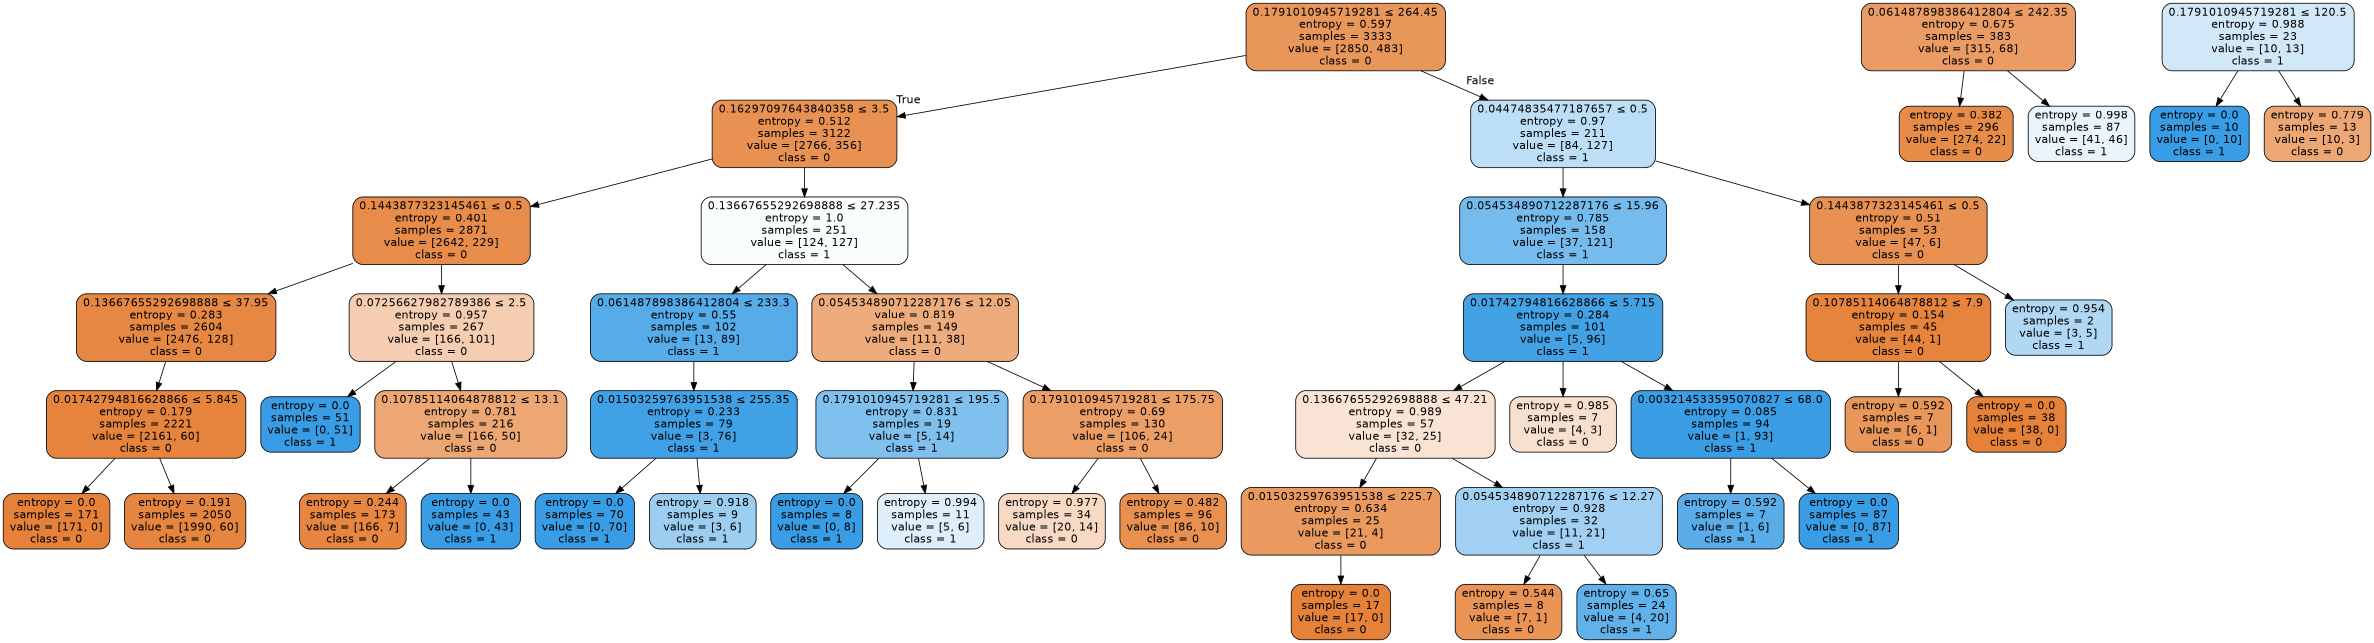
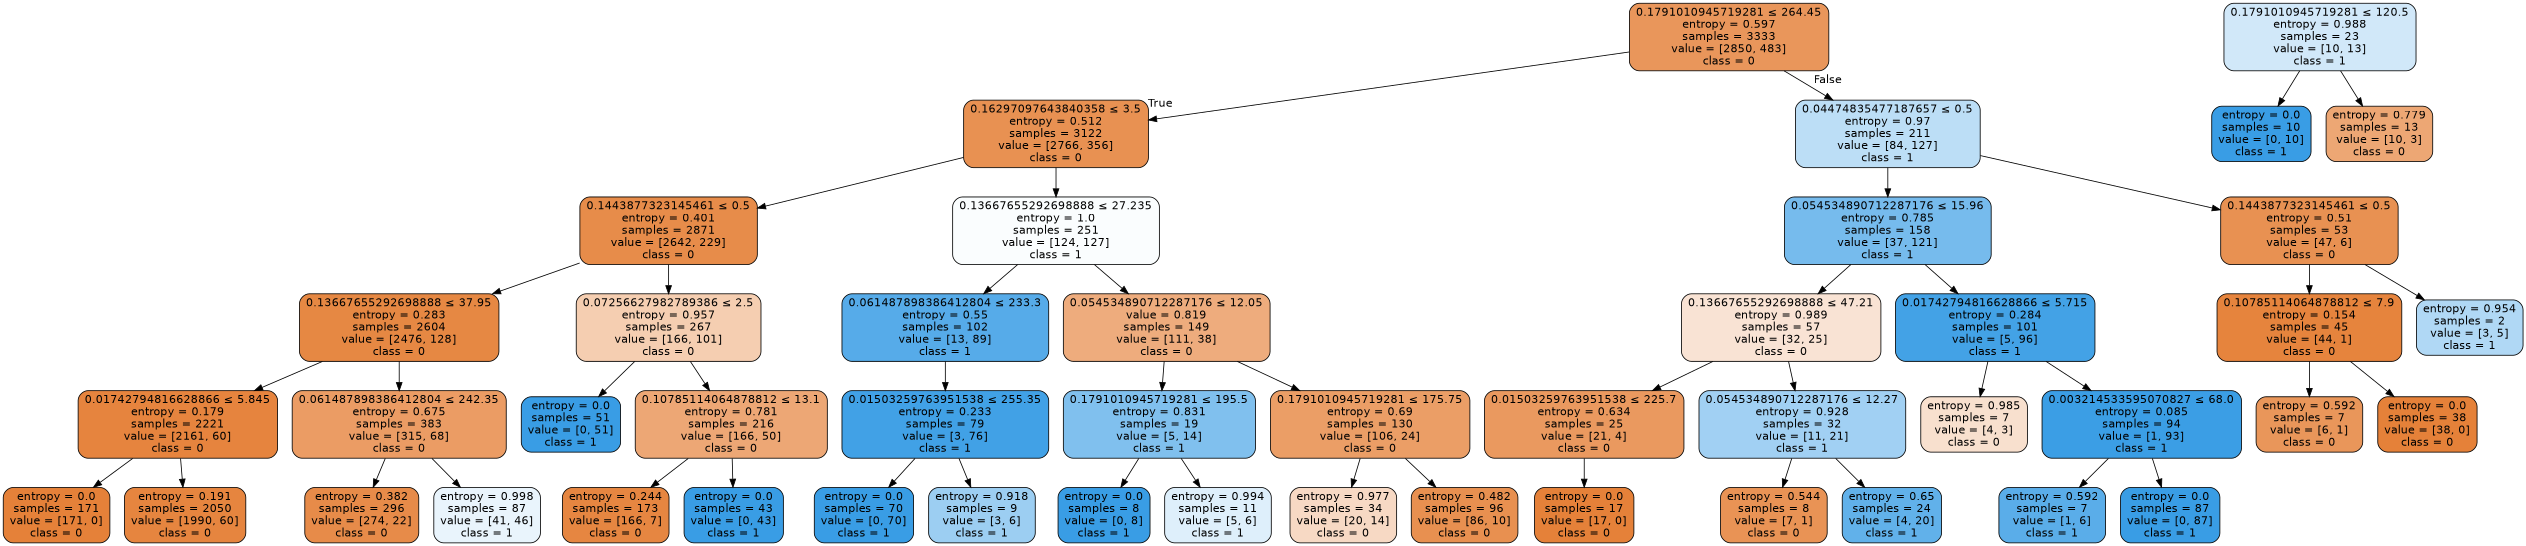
  digraph {
    node [color=black fillcolor="#399de5" fontname=helvetica shape=box style="filled, rounded"]
    edge [fontname=helvetica]
    n1 [fillcolor="#e9965b" label=<0.1791010945719281 &le; 264.45<br/>entropy = 0.597<br/>samples = 3333<br/>value = [2850, 483]<br/>class = 0>]
    n2 [fillcolor="#e89152" label=<0.16297097643840358 &le; 3.5<br/>entropy = 0.512<br/>samples = 3122<br/>value = [2766, 356]<br/>class = 0>]
    n3 [fillcolor="#bcdef6" label=<0.04474835477187657 &le; 0.5<br/>entropy = 0.97<br/>samples = 211<br/>value = [84, 127]<br/>class = 1>]
    n4 [fillcolor="#e78c4a" label=<0.1443877323145461 &le; 0.5<br/>entropy = 0.401<br/>samples = 2871<br/>value = [2642, 229]<br/>class = 0>]
    n5 [fillcolor="#fafdfe" label=<0.13667655292698888 &le; 27.235<br/>entropy = 1.0<br/>samples = 251<br/>value = [124, 127]<br/>class = 1>]
    n6 [fillcolor="#76bbed" label=<0.054534890712287176 &le; 15.96<br/>entropy = 0.785<br/>samples = 158<br/>value = [37, 121]<br/>class = 1>]
    n7 [fillcolor="#e89152" label=<0.1443877323145461 &le; 0.5<br/>entropy = 0.51<br/>samples = 53<br/>value = [47, 6]<br/>class = 0>]
    n8 [fillcolor="#e68843" label=<0.13667655292698888 &le; 37.95<br/>entropy = 0.283<br/>samples = 2604<br/>value = [2476, 128]<br/>class = 0>]
    n9 [fillcolor="#f5ceb1" label=<0.07256627982789386 &le; 2.5<br/>entropy = 0.957<br/>samples = 267<br/>value = [166, 101]<br/>class = 0>]
    n10 [fillcolor="#56abe9" label=<0.061487898386412804 &le; 233.3<br/>entropy = 0.55<br/>samples = 102<br/>value = [13, 89]<br/>class = 1>]
    n11 [fillcolor="#eeac7d" label=<0.054534890712287176 &le; 12.05<br/>value = 0.819<br/>samples = 149<br/>value = [111, 38]<br/>class = 0>]
    n12 [fillcolor="#e6843e" label=<0.01742794816628866 &le; 5.845<br/>entropy = 0.179<br/>samples = 2221<br/>value = [2161, 60]<br/>class = 0>]
    n13 [fillcolor="#eb9c64" label=<0.061487898386412804 &le; 242.35<br/>entropy = 0.675<br/>samples = 383<br/>value = [315, 68]<br/>class = 0>]
    n14 [label=<entropy = 0.0<br/>samples = 51<br/>value = [0, 51]<br/>class = 1>]
    n15 [fillcolor="#eda775" label=<0.10785114064878812 &le; 13.1<br/>entropy = 0.781<br/>samples = 216<br/>value = [166, 50]<br/>class = 0>]
    n16 [fillcolor="#e58139" label=<entropy = 0.0<br/>samples = 171<br/>value = [171, 0]<br/>class = 0>]
    n17 [fillcolor="#e6853f" label=<entropy = 0.191<br/>samples = 2050<br/>value = [1990, 60]<br/>class = 0>]
    n18 [fillcolor="#e78b49" label=<entropy = 0.382<br/>samples = 296<br/>value = [274, 22]<br/>class = 0>]
    n19 [fillcolor="#e9f4fc" label=<entropy = 0.998<br/>samples = 87<br/>value = [41, 46]<br/>class = 1>]
    n20 [fillcolor="#e68641" label=<entropy = 0.244<br/>samples = 173<br/>value = [166, 7]<br/>class = 0>]
    n21 [label=<entropy = 0.0<br/>samples = 43<br/>value = [0, 43]<br/>class = 1>]
    n22 [fillcolor="#41a1e6" label=<0.01503259763951538 &le; 255.35<br/>entropy = 0.233<br/>samples = 79<br/>value = [3, 76]<br/>class = 1>]
    n23 [fillcolor="#80c0ee" label=<0.1791010945719281 &le; 195.5<br/>entropy = 0.831<br/>samples = 19<br/>value = [5, 14]<br/>class = 1>]
    n24 [fillcolor="#eb9e66" label=<0.1791010945719281 &le; 175.75<br/>entropy = 0.69<br/>samples = 130<br/>value = [106, 24]<br/>class = 0>]
    n25 [label=<entropy = 0.0<br/>samples = 70<br/>value = [0, 70]<br/>class = 1>]
    n26 [fillcolor="#9ccef2" label=<entropy = 0.918<br/>samples = 9<br/>value = [3, 6]<br/>class = 1>]
    n27 [fillcolor="#d1e8f9" label=<0.1791010945719281 &le; 120.5<br/>entropy = 0.988<br/>samples = 23<br/>value = [10, 13]<br/>class = 1>]
    n28 [label=<entropy = 0.0<br/>samples = 10<br/>value = [0, 10]<br/>class = 1>]
    n29 [fillcolor="#eda774" label=<entropy = 0.779<br/>samples = 13<br/>value = [10, 3]<br/>class = 0>]
    n30 [label=<entropy = 0.0<br/>samples = 8<br/>value = [0, 8]<br/>class = 1>]
    n31 [fillcolor="#deeffb" label=<entropy = 0.994<br/>samples = 11<br/>value = [5, 6]<br/>class = 1>]
    n32 [fillcolor="#f7d9c4" label=<entropy = 0.977<br/>samples = 34<br/>value = [20, 14]<br/>class = 0>]
    n33 [fillcolor="#e89050" label=<entropy = 0.482<br/>samples = 96<br/>value = [86, 10]<br/>class = 0>]
    n34 [fillcolor="#f9e3d4" label=<0.13667655292698888 &le; 47.21<br/>entropy = 0.989<br/>samples = 57<br/>value = [32, 25]<br/>class = 0>]
    n35 [fillcolor="#43a2e6" label=<0.01742794816628866 &le; 5.715<br/>entropy = 0.284<br/>samples = 101<br/>value = [5, 96]<br/>class = 1>]
    n36 [fillcolor="#e6843d" label=<0.10785114064878812 &le; 7.9<br/>entropy = 0.154<br/>samples = 45<br/>value = [44, 1]<br/>class = 0>]
    n37 [fillcolor="#b0d8f5" label=<entropy = 0.954<br/>samples = 2<br/>value = [3, 5]<br/>class = 1>]
    n38 [fillcolor="#ea995f" label=<0.01503259763951538 &le; 225.7<br/>entropy = 0.634<br/>samples = 25<br/>value = [21, 4]<br/>class = 0>]
    n39 [fillcolor="#a1d0f3" label=<0.054534890712287176 &le; 12.27<br/>entropy = 0.928<br/>samples = 32<br/>value = [11, 21]<br/>class = 1>]
    n40 [fillcolor="#f8e0ce" label=<entropy = 0.985<br/>samples = 7<br/>value = [4, 3]<br/>class = 0>]
    n41 [fillcolor="#3b9ee5" label=<0.003214533595070827 &le; 68.0<br/>entropy = 0.085<br/>samples = 94<br/>value = [1, 93]<br/>class = 1>]
    n42 [fillcolor="#e58139" label=<entropy = 0.0<br/>samples = 17<br/>value = [17, 0]<br/>class = 0>]
    n43 [fillcolor="#e99355" label=<entropy = 0.544<br/>samples = 8<br/>value = [7, 1]<br/>class = 0>]
    n44 [fillcolor="#61b1ea" label=<entropy = 0.65<br/>samples = 24<br/>value = [4, 20]<br/>class = 1>]
    n45 [fillcolor="#5aade9" label=<entropy = 0.592<br/>samples = 7<br/>value = [1, 6]<br/>class = 1>]
    n46 [label=<entropy = 0.0<br/>samples = 87<br/>value = [0, 87]<br/>class = 1>]
    n47 [fillcolor="#e9965a" label=<entropy = 0.592<br/>samples = 7<br/>value = [6, 1]<br/>class = 0>]
    n48 [fillcolor="#e58139" label=<entropy = 0.0<br/>samples = 38<br/>value = [38, 0]<br/>class = 0>]
    n1 -> n2 [headlabel=True labelangle=45 labeldistance=2.5]
    n1 -> n3 [headlabel=False labelangle=-45 labeldistance=2.5]
    n2 -> n4
    n2 -> n5
    n3 -> n6
    n3 -> n7
    n4 -> n8
    n4 -> n9
    n5 -> n10
    n5 -> n11
-   n35 -> n34
+   n6 -> n34
    n6 -> n35
    n7 -> n36
    n7 -> n37
    n8 -> n12
+   n8 -> n13
    n9 -> n14
    n9 -> n15
    n10 -> n22
    n11 -> n23
    n11 -> n24
    n12 -> n16
    n12 -> n17
    n13 -> n18
    n13 -> n19
    n15 -> n20
    n15 -> n21
    n22 -> n25
    n22 -> n26
    n23 -> n30
    n23 -> n31
    n24 -> n32
    n24 -> n33
    n27 -> n28
    n27 -> n29
    n34 -> n38
    n34 -> n39
    n35 -> n40
    n35 -> n41
    n36 -> n47
    n36 -> n48
    n38 -> n42
    n39 -> n43
    n39 -> n44
    n41 -> n45
    n41 -> n46
  }
